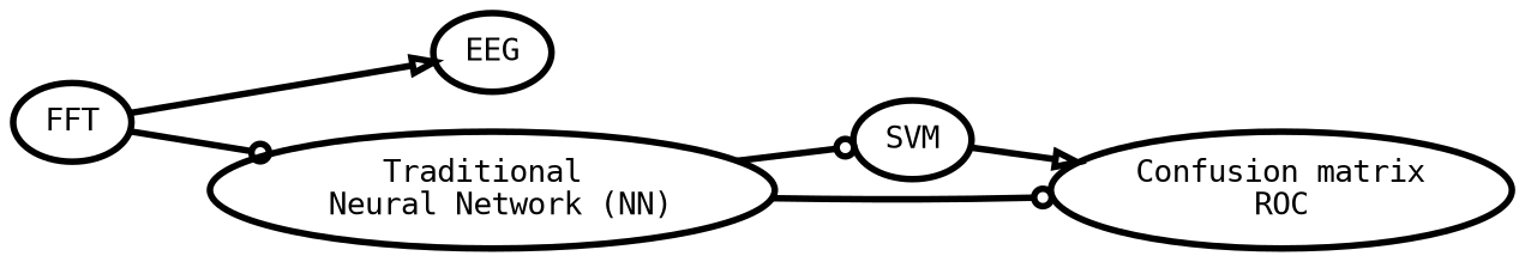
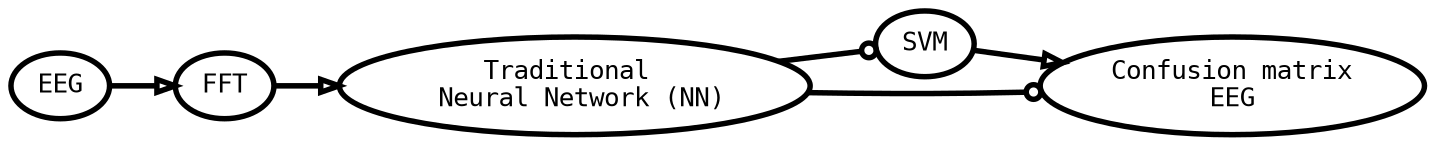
  digraph {
    fontname="DejaVu Sans Mono"
    rankdir=LR
    node [fontname="DejaVu Sans Mono" penwidth=3]
    edge [arrowhead=odot fontname="DejaVu Sans Mono" penwidth=3 style=bold]
    n1 [label=EEG]
    n2 [label=FFT]
    n3 [label="Traditional \n Neural Network (NN)"]
    n4 [label=SVM]
-   n5 [label="Confusion matrix\nROC"]
-   n2 -> n1 [arrowhead=onormal]
-   n2 -> n3
+   n5 [label="Confusion matrix\nEEG"]
+   n1 -> n2 [arrowhead=onormal]
+   n2 -> n3 [arrowhead=onormal]
    n3 -> n4 [style=solid]
    n3 -> n5 [style=solid]
    n4 -> n5 [arrowhead=onormal]
  }
